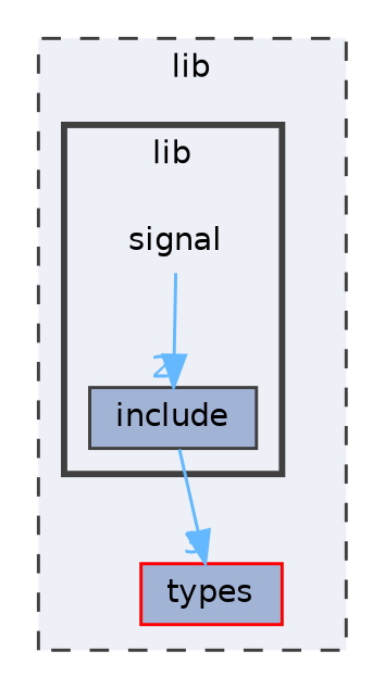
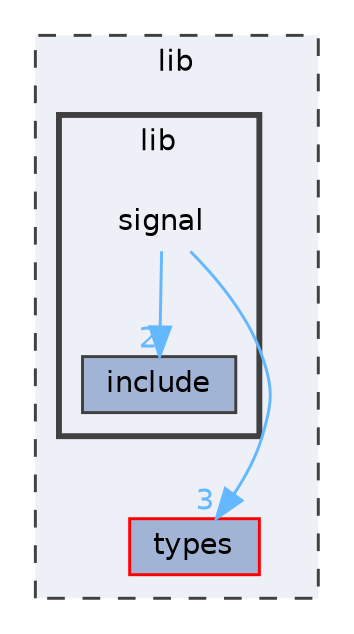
  digraph {
    compound=true
    node [fontname=Helvetica fontsize=10 shape=box fillcolor="#a2b4d6" style=filled]
    edge [color=steelblue1 fontcolor=steelblue1 fontname=Helvetica fontsize=10 labeldistance=1.5 labelfontname=Helvetica labelfontsize=10]
    n1 [height=0.2 label=signal shape=plaintext width=0.4 fillcolor="" style=""]
    n2 [color=grey25 height=0.2 label=include width=0.4]
    n3 [color=red height=0.2 label=types width=0.4]
    subgraph cluster_1 {
      bgcolor="#edf0f7"
      fontname=Helvetica
      fontsize=10
      label=lib
      pencolor=grey25
      style="filled,dashed"
      n3
      subgraph cluster_2 {
        bgcolor="#edf0f7"
        fontname=Helvetica
        fontsize=10
        label=lib
        pencolor=grey25
        style="filled,bold"
        n1
        n2
      }
    }
    n1 -> n2 [headlabel=2]
-   n2 -> n3 [headlabel=3]
+   n1 -> n3 [headlabel=3]
  }
